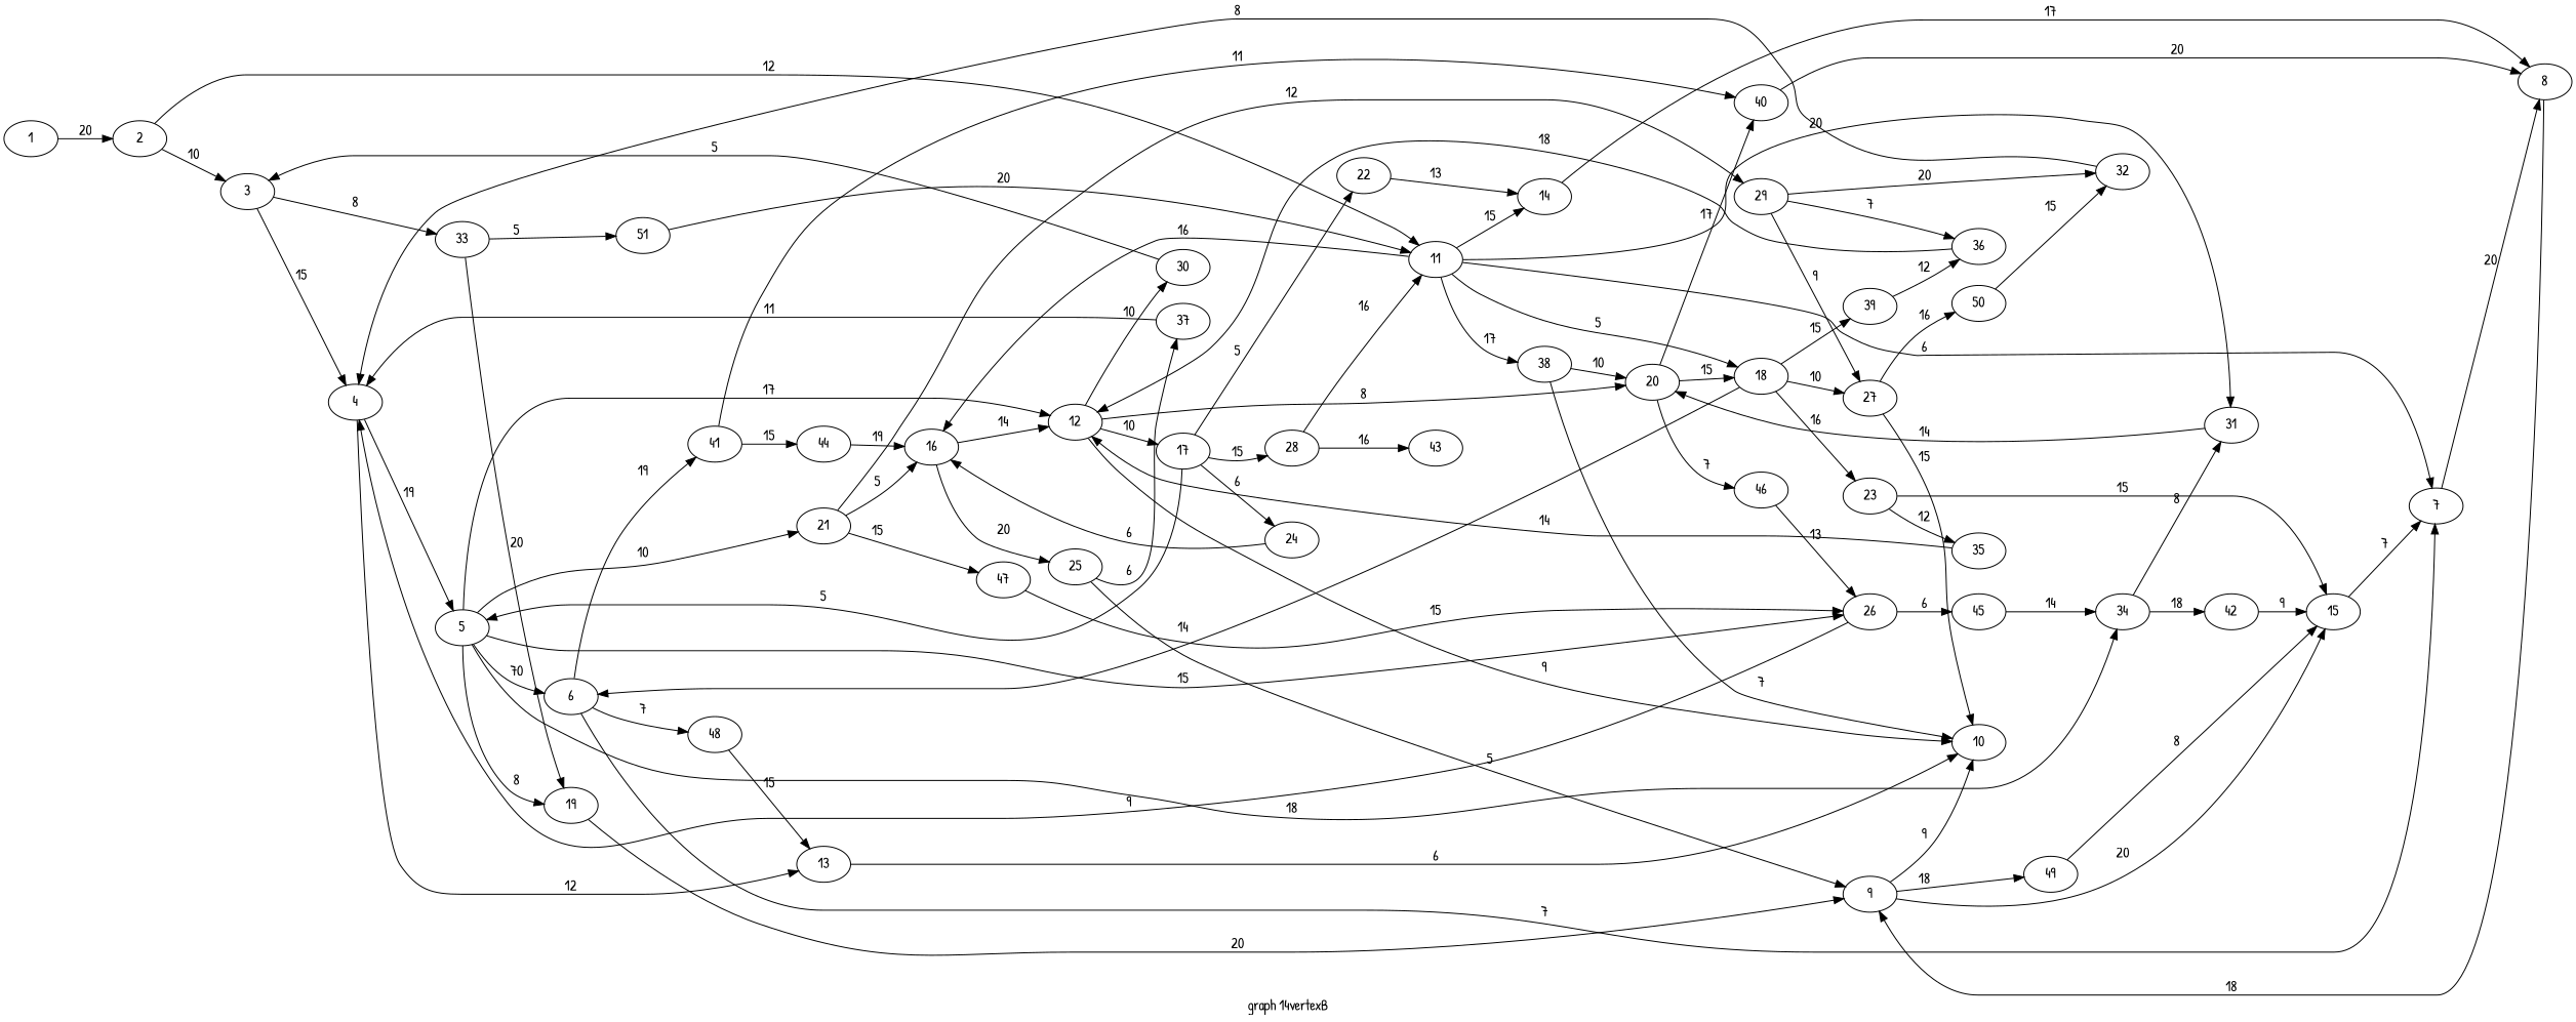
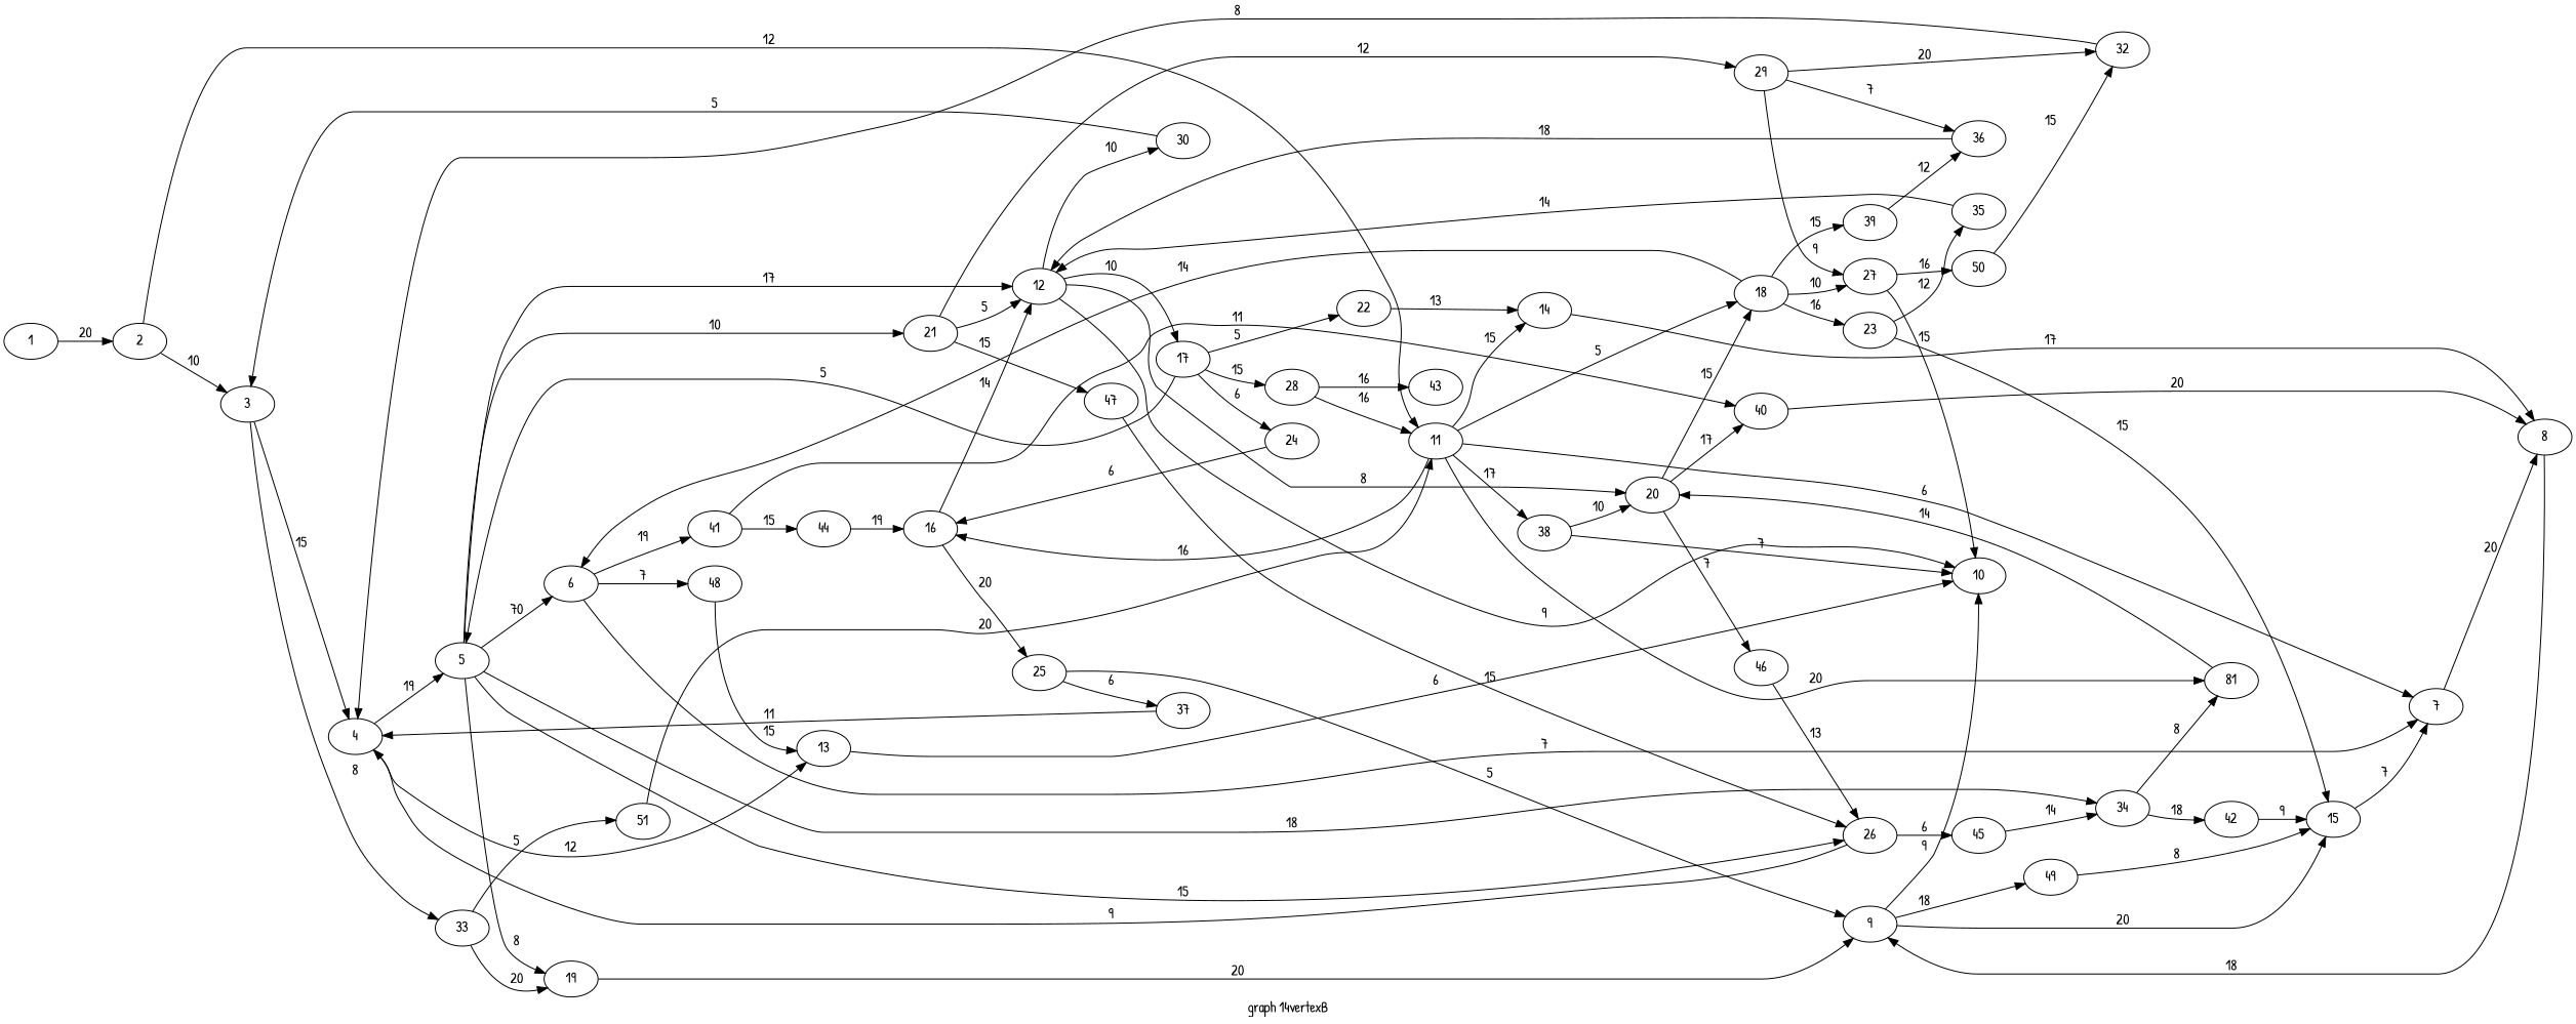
  digraph {
    fontname="Patrick Hand"
    label="graph 14vertexB"
    rankdir=LR
    node [fontname="Patrick Hand"]
    edge [fontname="Patrick Hand"]
    1
    2
    3
    11
    4
    33
    7
    14
    16
    18
-   31
+   31 [label=81]
    38
    5
    13
    19
    51
    6
    12
    21
    26
    34
    10
    41
    48
    17
    20
    30
    9
    29
    47
    45
    42
    8
    40
    44
    15
    49
    25
    23
    27
    39
    22
    24
    28
    46
    37
    43
    35
    50
    36
    32
    1 -> 2 [label=" 20 "]
    2 -> 3 [label=" 10 "]
    2 -> 11 [label=" 12 "]
    3 -> 4 [label=" 15 "]
    3 -> 33 [label=" 8 "]
    11 -> 7 [label=" 6 "]
    11 -> 14 [label=" 15 "]
    11 -> 16 [label=" 16 "]
    11 -> 18 [label=" 5 "]
    11 -> 31 [label=" 20 "]
    11 -> 38 [label=" 17 "]
    4 -> 5 [label=" 19 "]
    4 -> 13 [label=" 12 "]
    33 -> 19 [label=" 20 "]
    33 -> 51 [label=" 5 "]
    7 -> 8 [label=" 20 "]
    14 -> 8 [label=" 17 "]
    16 -> 12 [label=" 14 "]
    16 -> 25 [label=" 20 "]
    18 -> 6 [label=" 14 "]
    18 -> 23 [label=" 16 "]
    18 -> 27 [label=" 10 "]
    18 -> 39 [label=" 15 "]
    31 -> 20 [label=" 14 "]
    38 -> 10 [label=" 7 "]
    38 -> 20 [label=" 10 "]
    5 -> 19 [label=" 8 "]
    5 -> 6 [label=" 70 "]
    5 -> 12 [label=" 17 "]
    5 -> 21 [label=" 10 "]
    5 -> 26 [label=" 15 "]
    5 -> 34 [label=" 18 "]
    13 -> 10 [label=" 6 "]
    19 -> 9 [label=" 20 "]
    51 -> 11 [label=" 20 "]
    6 -> 7 [label=" 7 "]
    6 -> 41 [label=" 19 "]
    6 -> 48 [label=" 7 "]
    12 -> 10 [label=" 9 "]
    12 -> 17 [label=" 10 "]
    12 -> 20 [label=" 8 "]
    12 -> 30 [label=" 10 "]
-   21 -> 16 [label=" 5 "]
+   21 -> 12 [label=" 5 "]
    21 -> 29 [label=" 12 "]
    21 -> 47 [label=" 15 "]
    26 -> 4 [label=" 9 "]
    26 -> 45 [label=" 6 "]
    34 -> 31 [label=" 8 "]
    34 -> 42 [label=" 18 "]
    41 -> 40 [label=" 11 "]
    41 -> 44 [label=" 15 "]
    48 -> 13 [label=" 15 "]
    17 -> 5 [label=" 5 "]
    17 -> 22 [label=" 5 "]
    17 -> 24 [label=" 6 "]
    17 -> 28 [label=" 15 "]
    20 -> 18 [label=" 15 "]
    20 -> 40 [label=" 17 "]
    20 -> 46 [label=" 7 "]
    30 -> 3 [label=" 5 "]
    9 -> 10 [label=" 9 "]
    9 -> 15 [label=" 20 "]
    9 -> 49 [label=" 18 "]
    29 -> 27 [label=" 9 "]
    29 -> 36 [label=" 7 "]
    29 -> 32 [label=" 20 "]
    47 -> 26 [label=" 15 "]
    45 -> 34 [label=" 14 "]
    42 -> 15 [label=" 9 "]
    8 -> 9 [label=" 18 "]
    40 -> 8 [label=" 20 "]
    44 -> 16 [label=" 19 "]
    15 -> 7 [label=" 7 "]
    49 -> 15 [label=" 8 "]
    25 -> 9 [label=" 5 "]
    25 -> 37 [label=" 6 "]
    23 -> 15 [label=" 15 "]
    23 -> 35 [label=" 12 "]
    27 -> 10 [label=" 15 "]
    27 -> 50 [label=" 16 "]
    39 -> 36 [label=" 12 "]
    22 -> 14 [label=" 13 "]
    24 -> 16 [label=" 6 "]
    28 -> 11 [label=" 16 "]
    28 -> 43 [label=" 16 "]
    46 -> 26 [label=" 13 "]
    37 -> 4 [label=" 11 "]
    35 -> 12 [label=" 14 "]
    50 -> 32 [label=" 15 "]
    36 -> 12 [label=" 18 "]
    32 -> 4 [label=" 8 "]
  }
